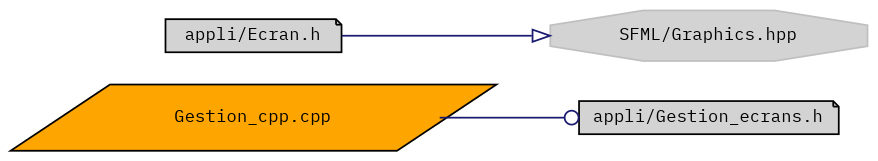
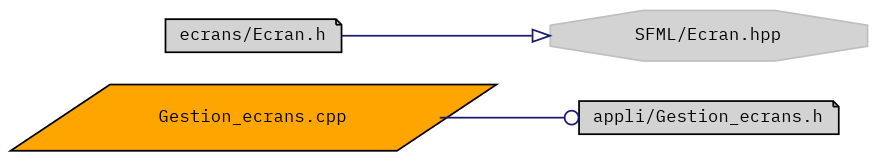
  digraph {
    fontname="IBM Plex Mono"
    rankdir=LR
    node [color=black fillcolor=lightgrey fontname="IBM Plex Mono" fontsize=10 shape=note style=filled]
    edge [color=midnightblue fontname="IBM Plex Mono" fontsize=10 labelfontname=Helvetica labelfontsize=10 style=solid]
-   n1 [fillcolor=orange fontcolor=black height=0.2 label="Gestion_cpp.cpp" shape=parallelogram width=0.4]
+   n1 [fillcolor=orange fontcolor=black height=0.2 label="Gestion_ecrans.cpp" shape=parallelogram width=0.4]
    n2 [height=0.2 label="appli/Gestion_ecrans.h" width=0.4]
-   n3 [height=0.2 label="appli/Ecran.h" width=0.4]
-   n4 [color=grey75 height=0.2 label="SFML/Graphics.hpp" shape=octagon width=0.4]
+   n3 [height=0.2 label="ecrans/Ecran.h" width=0.4]
+   n4 [color=grey75 height=0.2 label="SFML/Ecran.hpp" shape=octagon width=0.4]
    n1 -> n2 [arrowhead=odot]
    n3 -> n4 [arrowhead=onormal]
  }
